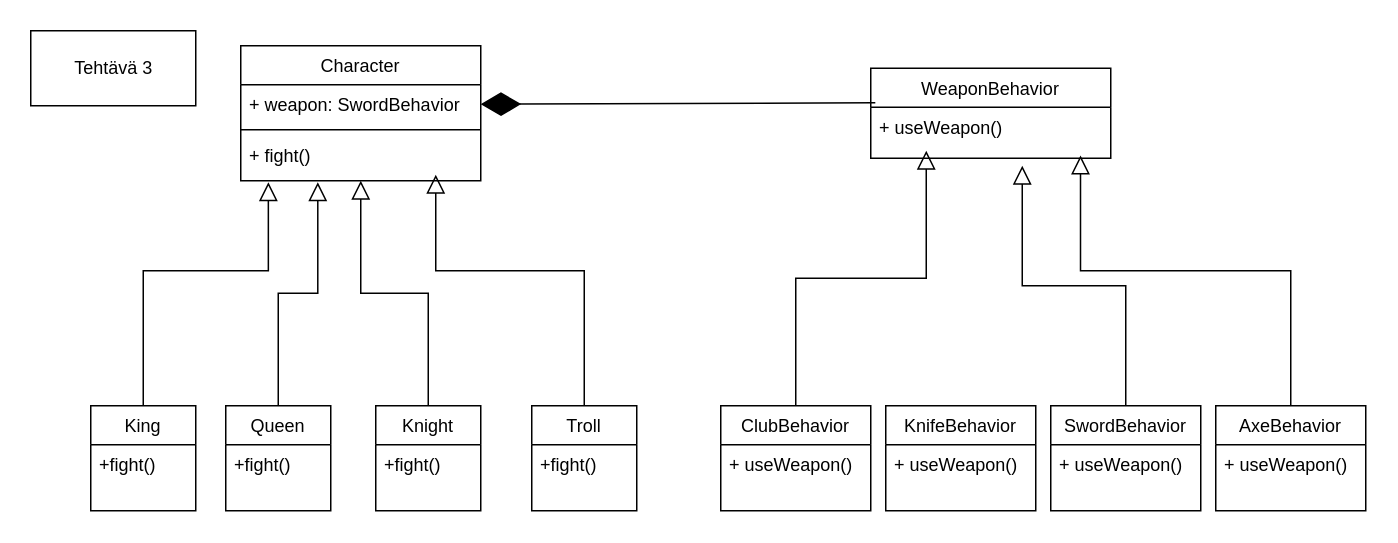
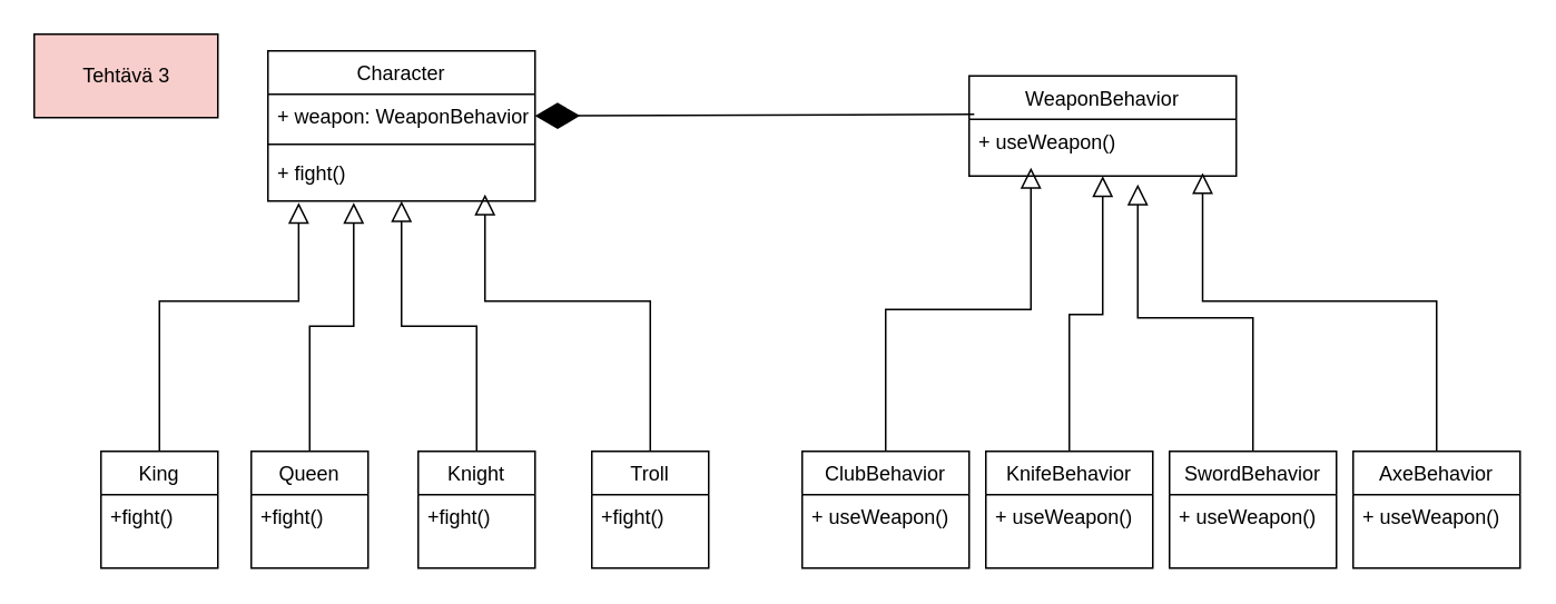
  <mxCell id="0" />
  <mxCell id="1" parent="0" />
  <mxCell id="2" value="Character" style="swimlane;fontStyle=0;align=center;verticalAlign=top;childLayout=stackLayout;horizontal=1;startSize=26;horizontalStack=0;resizeParent=1;resizeLast=0;collapsible=1;marginBottom=0;rounded=0;shadow=0;strokeWidth=1;" parent="1" vertex="1"><mxGeometry x="160" y="30" width="160" height="90" as="geometry"><mxRectangle x="230" y="140" width="160" height="26" as="alternateBounds" /></mxGeometry></mxCell>
- <mxCell id="3" value="+ weapon: SwordBehavior" style="text;align=left;verticalAlign=top;spacingLeft=4;spacingRight=4;overflow=hidden;rotatable=0;points=[[0,0.5],[1,0.5]];portConstraint=eastwest;" parent="2" vertex="1"><mxGeometry y="26" width="160" height="26" as="geometry" /></mxCell>
+ <mxCell id="3" value="+ weapon: WeaponBehavior" style="text;align=left;verticalAlign=top;spacingLeft=4;spacingRight=4;overflow=hidden;rotatable=0;points=[[0,0.5],[1,0.5]];portConstraint=eastwest;" parent="2" vertex="1"><mxGeometry y="26" width="160" height="26" as="geometry" /></mxCell>
  <mxCell id="4" value="" style="line;html=1;strokeWidth=1;align=left;verticalAlign=middle;spacingTop=-1;spacingLeft=3;spacingRight=3;rotatable=0;labelPosition=right;points=[];portConstraint=eastwest;" parent="2" vertex="1"><mxGeometry y="52" width="160" height="8" as="geometry" /></mxCell>
  <mxCell id="5" value="+ fight()" style="text;align=left;verticalAlign=top;spacingLeft=4;spacingRight=4;overflow=hidden;rotatable=0;points=[[0,0.5],[1,0.5]];portConstraint=eastwest;" parent="2" vertex="1"><mxGeometry y="60" width="160" height="26" as="geometry" /></mxCell>
  <mxCell id="6" value="King" style="swimlane;fontStyle=0;align=center;verticalAlign=top;childLayout=stackLayout;horizontal=1;startSize=26;horizontalStack=0;resizeParent=1;resizeLast=0;collapsible=1;marginBottom=0;rounded=0;shadow=0;strokeWidth=1;" parent="1" vertex="1"><mxGeometry x="60" y="270" width="70" height="70" as="geometry"><mxRectangle x="130" y="380" width="160" height="26" as="alternateBounds" /></mxGeometry></mxCell>
  <mxCell id="7" value="+fight()" style="text;align=left;verticalAlign=top;spacingLeft=4;spacingRight=4;overflow=hidden;rotatable=0;points=[[0,0.5],[1,0.5]];portConstraint=eastwest;" parent="6" vertex="1"><mxGeometry y="26" width="70" height="26" as="geometry" /></mxCell>
  <mxCell id="8" value="" style="endArrow=block;endSize=10;endFill=0;shadow=0;strokeWidth=1;rounded=0;edgeStyle=elbowEdgeStyle;elbow=vertical;entryX=0.115;entryY=1.192;entryDx=0;entryDy=0;entryPerimeter=0;" parent="1" source="6" target="5" edge="1"><mxGeometry width="160" relative="1" as="geometry"><mxPoint x="140" y="113" as="sourcePoint" /><mxPoint x="140" y="113" as="targetPoint" /><Array as="points"><mxPoint x="140" y="180" /></Array></mxGeometry></mxCell>
  <mxCell id="9" value="" style="endArrow=block;endSize=10;endFill=0;shadow=0;strokeWidth=1;rounded=0;edgeStyle=elbowEdgeStyle;elbow=vertical;exitX=0.5;exitY=0;exitDx=0;exitDy=0;" parent="1" source="14" target="5" edge="1"><mxGeometry width="160" relative="1" as="geometry"><mxPoint x="350" y="270" as="sourcePoint" /><mxPoint x="300" y="110" as="targetPoint" /><Array as="points"><mxPoint x="290" y="180" /></Array></mxGeometry></mxCell>
  <mxCell id="10" value="Queen" style="swimlane;fontStyle=0;align=center;verticalAlign=top;childLayout=stackLayout;horizontal=1;startSize=26;horizontalStack=0;resizeParent=1;resizeLast=0;collapsible=1;marginBottom=0;rounded=0;shadow=0;strokeWidth=1;" parent="1" vertex="1"><mxGeometry x="150" y="270" width="70" height="70" as="geometry"><mxRectangle x="130" y="380" width="160" height="26" as="alternateBounds" /></mxGeometry></mxCell>
  <mxCell id="11" value="+fight()" style="text;align=left;verticalAlign=top;spacingLeft=4;spacingRight=4;overflow=hidden;rotatable=0;points=[[0,0.5],[1,0.5]];portConstraint=eastwest;" parent="10" vertex="1"><mxGeometry y="26" width="70" height="26" as="geometry" /></mxCell>
  <mxCell id="12" value="Knight" style="swimlane;fontStyle=0;align=center;verticalAlign=top;childLayout=stackLayout;horizontal=1;startSize=26;horizontalStack=0;resizeParent=1;resizeLast=0;collapsible=1;marginBottom=0;rounded=0;shadow=0;strokeWidth=1;" parent="1" vertex="1"><mxGeometry x="250" y="270" width="70" height="70" as="geometry"><mxRectangle x="130" y="380" width="160" height="26" as="alternateBounds" /></mxGeometry></mxCell>
  <mxCell id="13" value="+fight()" style="text;align=left;verticalAlign=top;spacingLeft=4;spacingRight=4;overflow=hidden;rotatable=0;points=[[0,0.5],[1,0.5]];portConstraint=eastwest;" parent="12" vertex="1"><mxGeometry y="26" width="70" height="26" as="geometry" /></mxCell>
  <mxCell id="14" value="Troll" style="swimlane;fontStyle=0;align=center;verticalAlign=top;childLayout=stackLayout;horizontal=1;startSize=26;horizontalStack=0;resizeParent=1;resizeLast=0;collapsible=1;marginBottom=0;rounded=0;shadow=0;strokeWidth=1;" parent="1" vertex="1"><mxGeometry x="354" y="270" width="70" height="70" as="geometry"><mxRectangle x="130" y="380" width="160" height="26" as="alternateBounds" /></mxGeometry></mxCell>
  <mxCell id="15" value="+fight()" style="text;align=left;verticalAlign=top;spacingLeft=4;spacingRight=4;overflow=hidden;rotatable=0;points=[[0,0.5],[1,0.5]];portConstraint=eastwest;" parent="14" vertex="1"><mxGeometry y="26" width="70" height="26" as="geometry" /></mxCell>
  <mxCell id="16" value="" style="endArrow=block;endSize=10;endFill=0;shadow=0;strokeWidth=1;rounded=0;edgeStyle=elbowEdgeStyle;elbow=vertical;exitX=0.5;exitY=0;exitDx=0;exitDy=0;entryX=0.321;entryY=1.192;entryDx=0;entryDy=0;entryPerimeter=0;" parent="1" source="10" target="5" edge="1"><mxGeometry width="160" relative="1" as="geometry"><mxPoint x="105" y="280" as="sourcePoint" /><mxPoint x="240" y="120" as="targetPoint" /></mxGeometry></mxCell>
  <mxCell id="17" value="" style="endArrow=block;endSize=10;endFill=0;shadow=0;strokeWidth=1;rounded=0;edgeStyle=elbowEdgeStyle;elbow=vertical;exitX=0.5;exitY=0;exitDx=0;exitDy=0;" parent="1" source="12" edge="1"><mxGeometry width="160" relative="1" as="geometry"><mxPoint x="115" y="290" as="sourcePoint" /><mxPoint x="240" y="120" as="targetPoint" /></mxGeometry></mxCell>
  <mxCell id="18" value="WeaponBehavior" style="swimlane;fontStyle=0;align=center;verticalAlign=top;childLayout=stackLayout;horizontal=1;startSize=26;horizontalStack=0;resizeParent=1;resizeLast=0;collapsible=1;marginBottom=0;rounded=0;shadow=0;strokeWidth=1;" parent="1" vertex="1"><mxGeometry x="580" y="45" width="160" height="60" as="geometry"><mxRectangle x="230" y="140" width="160" height="26" as="alternateBounds" /></mxGeometry></mxCell>
  <mxCell id="19" value="+ useWeapon()" style="text;align=left;verticalAlign=top;spacingLeft=4;spacingRight=4;overflow=hidden;rotatable=0;points=[[0,0.5],[1,0.5]];portConstraint=eastwest;" parent="18" vertex="1"><mxGeometry y="26" width="160" height="26" as="geometry" /></mxCell>
  <mxCell id="20" value="ClubBehavior" style="swimlane;fontStyle=0;align=center;verticalAlign=top;childLayout=stackLayout;horizontal=1;startSize=26;horizontalStack=0;resizeParent=1;resizeLast=0;collapsible=1;marginBottom=0;rounded=0;shadow=0;strokeWidth=1;" parent="1" vertex="1"><mxGeometry x="480" y="270" width="100" height="70" as="geometry"><mxRectangle x="130" y="380" width="160" height="26" as="alternateBounds" /></mxGeometry></mxCell>
  <mxCell id="21" value="+ useWeapon()" style="text;align=left;verticalAlign=top;spacingLeft=4;spacingRight=4;overflow=hidden;rotatable=0;points=[[0,0.5],[1,0.5]];portConstraint=eastwest;" parent="20" vertex="1"><mxGeometry y="26" width="100" height="26" as="geometry" /></mxCell>
  <mxCell id="22" value="" style="endArrow=block;endSize=10;endFill=0;shadow=0;strokeWidth=1;rounded=0;edgeStyle=elbowEdgeStyle;elbow=vertical;" parent="1" source="20" edge="1"><mxGeometry width="160" relative="1" as="geometry"><mxPoint x="560" y="113" as="sourcePoint" /><mxPoint x="617" y="100" as="targetPoint" /></mxGeometry></mxCell>
  <mxCell id="23" value="" style="endArrow=block;endSize=10;endFill=0;shadow=0;strokeWidth=1;rounded=0;edgeStyle=elbowEdgeStyle;elbow=vertical;exitX=0.5;exitY=0;exitDx=0;exitDy=0;entryX=0.874;entryY=1.236;entryDx=0;entryDy=0;entryPerimeter=0;" parent="1" source="28" target="19" edge="1"><mxGeometry width="160" relative="1" as="geometry"><mxPoint x="770" y="270" as="sourcePoint" /><mxPoint x="670" y="181" as="targetPoint" /><Array as="points"><mxPoint x="790" y="180" /></Array></mxGeometry></mxCell>
  <mxCell id="24" value="KnifeBehavior" style="swimlane;fontStyle=0;align=center;verticalAlign=top;childLayout=stackLayout;horizontal=1;startSize=26;horizontalStack=0;resizeParent=1;resizeLast=0;collapsible=1;marginBottom=0;rounded=0;shadow=0;strokeWidth=1;" parent="1" vertex="1"><mxGeometry x="590" y="270" width="100" height="70" as="geometry"><mxRectangle x="130" y="380" width="160" height="26" as="alternateBounds" /></mxGeometry></mxCell>
  <mxCell id="25" value="+ useWeapon()" style="text;align=left;verticalAlign=top;spacingLeft=4;spacingRight=4;overflow=hidden;rotatable=0;points=[[0,0.5],[1,0.5]];portConstraint=eastwest;" parent="24" vertex="1"><mxGeometry y="26" width="100" height="26" as="geometry" /></mxCell>
  <mxCell id="26" value="SwordBehavior" style="swimlane;fontStyle=0;align=center;verticalAlign=top;childLayout=stackLayout;horizontal=1;startSize=26;horizontalStack=0;resizeParent=1;resizeLast=0;collapsible=1;marginBottom=0;rounded=0;shadow=0;strokeWidth=1;" parent="1" vertex="1"><mxGeometry x="700" y="270" width="100" height="70" as="geometry"><mxRectangle x="130" y="380" width="160" height="26" as="alternateBounds" /></mxGeometry></mxCell>
  <mxCell id="27" value="+ useWeapon()" style="text;align=left;verticalAlign=top;spacingLeft=4;spacingRight=4;overflow=hidden;rotatable=0;points=[[0,0.5],[1,0.5]];portConstraint=eastwest;" parent="26" vertex="1"><mxGeometry y="26" width="100" height="26" as="geometry" /></mxCell>
  <mxCell id="28" value="AxeBehavior" style="swimlane;fontStyle=0;align=center;verticalAlign=top;childLayout=stackLayout;horizontal=1;startSize=26;horizontalStack=0;resizeParent=1;resizeLast=0;collapsible=1;marginBottom=0;rounded=0;shadow=0;strokeWidth=1;" parent="1" vertex="1"><mxGeometry x="810" y="270" width="100" height="70" as="geometry"><mxRectangle x="130" y="380" width="160" height="26" as="alternateBounds" /></mxGeometry></mxCell>
  <mxCell id="29" value="+ useWeapon()" style="text;align=left;verticalAlign=top;spacingLeft=4;spacingRight=4;overflow=hidden;rotatable=0;points=[[0,0.5],[1,0.5]];portConstraint=eastwest;" parent="28" vertex="1"><mxGeometry y="26" width="100" height="26" as="geometry" /></mxCell>
+ <mxCell id="30" value="" style="endArrow=block;endSize=10;endFill=0;shadow=0;strokeWidth=1;rounded=0;edgeStyle=elbowEdgeStyle;elbow=vertical;exitX=0.5;exitY=0;exitDx=0;exitDy=0;entryX=0.5;entryY=1;entryDx=0;entryDy=0;" parent="1" source="24" edge="1" target="18"><mxGeometry width="160" relative="1" as="geometry"><mxPoint x="525" y="280" as="sourcePoint" /><mxPoint x="660" y="120" as="targetPoint" /></mxGeometry></mxCell>
  <mxCell id="31" value="" style="endArrow=block;endSize=10;endFill=0;shadow=0;strokeWidth=1;rounded=0;edgeStyle=elbowEdgeStyle;elbow=vertical;exitX=0.5;exitY=0;exitDx=0;exitDy=0;" parent="1" source="26" edge="1"><mxGeometry width="160" relative="1" as="geometry"><mxPoint x="535" y="290" as="sourcePoint" /><mxPoint x="681" y="110" as="targetPoint" /></mxGeometry></mxCell>
  <mxCell id="32" value="" style="endArrow=diamondThin;endFill=1;endSize=24;html=1;rounded=0;entryX=1;entryY=0.5;entryDx=0;entryDy=0;exitX=0.019;exitY=-0.115;exitDx=0;exitDy=0;exitPerimeter=0;" edge="1" parent="1" source="19" target="3"><mxGeometry width="160" relative="1" as="geometry"><mxPoint x="270" y="250" as="sourcePoint" /><mxPoint x="430" y="250" as="targetPoint" /></mxGeometry></mxCell>
- <mxCell id="33" value="Tehtävä 3" style="html=1;" vertex="1" parent="1"><mxGeometry x="20" y="20" width="110" height="50" as="geometry" /></mxCell>
+ <mxCell id="33" value="Tehtävä 3" style="html=1;fillColor=#f8cecc;" vertex="1" parent="1"><mxGeometry x="20" y="20" width="110" height="50" as="geometry" /></mxCell>
